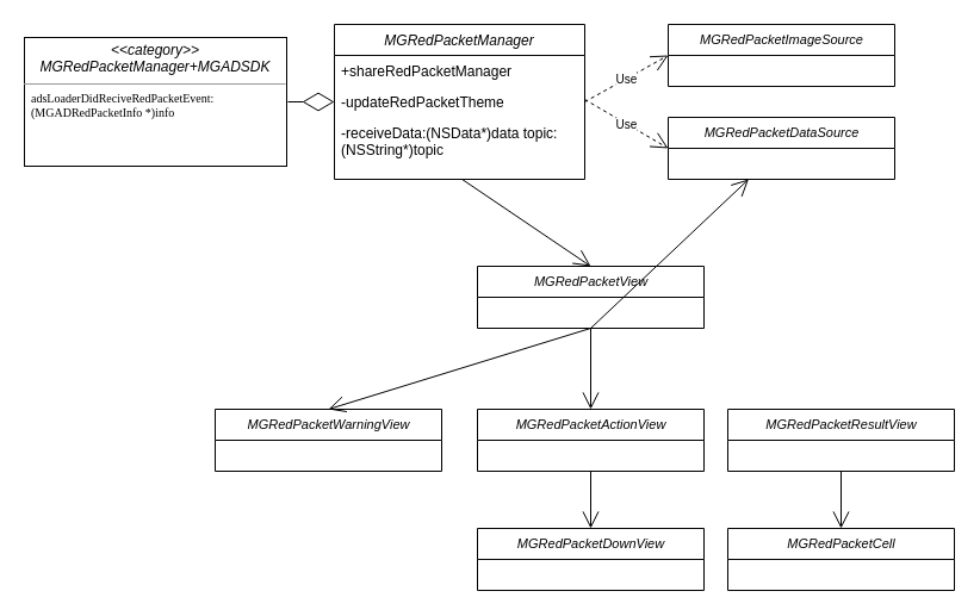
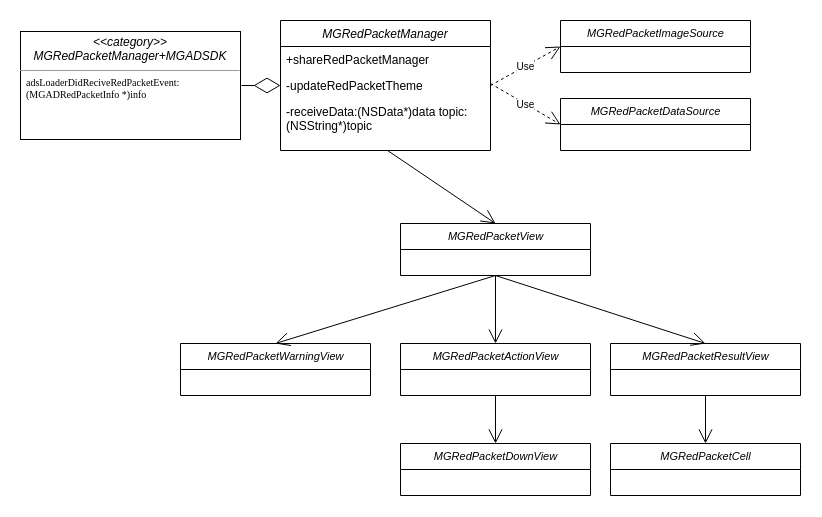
  <mxCell id="0" />
  <mxCell id="1" parent="0" />
  <mxCell id="2" value="" style="group" parent="1" vertex="1" connectable="0"><mxGeometry x="20" y="31" width="220" height="108" as="geometry" /></mxCell>
  <mxCell id="3" value="&lt;p style=&quot;margin: 0px ; margin-top: 4px ; text-align: center&quot;&gt;&lt;i&gt;&amp;lt;&amp;lt;category&amp;gt;&amp;gt;&lt;/i&gt;&lt;br&gt;&lt;span style=&quot;font-style: italic&quot;&gt;MGRedPacketManager+MGADSDK&lt;/span&gt;&lt;/p&gt;&lt;hr size=&quot;1&quot;&gt;&lt;p style=&quot;margin: 0px ; margin-left: 4px&quot;&gt;&lt;br&gt;&lt;/p&gt;" style="verticalAlign=top;align=left;overflow=fill;fontSize=12;fontFamily=Helvetica;html=1;rounded=0;shadow=0;strokeColor=#000000;fillColor=none;gradientColor=none;perimeterSpacing=1;" parent="2" vertex="1"><mxGeometry width="220" height="108" as="geometry" /></mxCell>
  <mxCell id="4" value="&lt;span style=&quot;background-color: rgb(255, 255, 255); font-family: menlo; font-size: 10px;&quot;&gt;adsLoaderDidReciveRedPacketEvent&lt;/span&gt;&lt;span style=&quot;background-color: rgb(255, 255, 255); font-family: menlo; font-size: 10px;&quot;&gt;:(&lt;/span&gt;&lt;span style=&quot;background-color: rgb(255, 255, 255); font-family: menlo; font-size: 10px;&quot;&gt;MGADRedPacketInfo&lt;/span&gt;&lt;span style=&quot;background-color: rgb(255, 255, 255); font-family: menlo; font-size: 10px;&quot;&gt;&amp;nbsp;*)info&lt;/span&gt;" style="text;strokeColor=none;fillColor=none;align=left;verticalAlign=top;spacingLeft=4;spacingRight=4;overflow=hidden;rotatable=0;points=[[0,0.5],[1,0.5]];portConstraint=eastwest;rounded=0;shadow=0;html=1;whiteSpace=wrap;fontSize=10;" parent="2" vertex="1"><mxGeometry y="38.571" width="215" height="30.857" as="geometry" /></mxCell>
  <mxCell id="5" value="" style="endArrow=diamondThin;endFill=0;endSize=24;html=1;fontSize=10;exitX=1;exitY=0.5;exitDx=0;exitDy=0;" parent="1" source="3" target="8" edge="1"><mxGeometry width="160" relative="1" as="geometry"><mxPoint x="210" y="233" as="sourcePoint" /><mxPoint x="370" y="233" as="targetPoint" /></mxGeometry></mxCell>
  <mxCell id="6" value="MGRedPacketManager" style="swimlane;fontStyle=2;align=center;verticalAlign=top;childLayout=stackLayout;horizontal=1;startSize=26;horizontalStack=0;resizeParent=1;resizeLast=0;collapsible=1;marginBottom=0;rounded=0;shadow=0;strokeWidth=1;" parent="1" vertex="1"><mxGeometry x="280" y="20" width="210" height="130" as="geometry"><mxRectangle x="290" y="167" width="160" height="26" as="alternateBounds" /></mxGeometry></mxCell>
  <mxCell id="7" value="+shareRedPacketManager" style="text;align=left;verticalAlign=top;spacingLeft=4;spacingRight=4;overflow=hidden;rotatable=0;points=[[0,0.5],[1,0.5]];portConstraint=eastwest;" parent="6" vertex="1"><mxGeometry y="26" width="210" height="26" as="geometry" /></mxCell>
  <mxCell id="8" value="-updateRedPacketTheme" style="text;align=left;verticalAlign=top;spacingLeft=4;spacingRight=4;overflow=hidden;rotatable=0;points=[[0,0.5],[1,0.5]];portConstraint=eastwest;rounded=0;shadow=0;html=0;" parent="6" vertex="1"><mxGeometry y="52" width="210" height="26" as="geometry" /></mxCell>
  <mxCell id="9" value="-receiveData:(NSData*)data topic:(NSString*)topic " style="text;align=left;verticalAlign=top;spacingLeft=4;spacingRight=4;overflow=hidden;rotatable=0;points=[[0,0.5],[1,0.5]];portConstraint=eastwest;rounded=0;shadow=0;html=0;whiteSpace=wrap;" parent="6" vertex="1"><mxGeometry y="78" width="210" height="52" as="geometry" /></mxCell>
  <mxCell id="10" value="&lt;span style=&quot;font-size: 11px&quot;&gt;&lt;i&gt;MGRedPacketView&lt;/i&gt;&lt;/span&gt;" style="swimlane;fontStyle=0;childLayout=stackLayout;horizontal=1;startSize=26;fillColor=none;horizontalStack=0;resizeParent=1;resizeParentMax=0;resizeLast=0;collapsible=1;marginBottom=0;rounded=0;shadow=0;strokeColor=#000000;fontSize=10;align=center;html=1;" parent="1" vertex="1"><mxGeometry x="400" y="223" width="190" height="52" as="geometry" /></mxCell>
  <mxCell id="11" value="" style="endArrow=open;endFill=1;endSize=12;html=1;fontSize=10;exitX=0.51;exitY=1;exitDx=0;exitDy=0;exitPerimeter=0;entryX=0.5;entryY=0;entryDx=0;entryDy=0;" parent="1" source="9" target="10" edge="1"><mxGeometry width="160" relative="1" as="geometry"><mxPoint x="393.95" y="163.016" as="sourcePoint" /><mxPoint x="285" y="233" as="targetPoint" /></mxGeometry></mxCell>
  <mxCell id="12" value="&lt;span style=&quot;font-size: 11px&quot;&gt;&lt;i&gt;MGRedPacketResultView&lt;br&gt;&lt;/i&gt;&lt;/span&gt;" style="swimlane;fontStyle=0;childLayout=stackLayout;horizontal=1;startSize=26;fillColor=none;horizontalStack=0;resizeParent=1;resizeParentMax=0;resizeLast=0;collapsible=1;marginBottom=0;rounded=0;shadow=0;strokeColor=#000000;fontSize=10;align=center;html=1;" parent="1" vertex="1"><mxGeometry x="610" y="343" width="190" height="52" as="geometry" /></mxCell>
  <mxCell id="13" value="" style="endArrow=open;endFill=1;endSize=12;html=1;fontSize=10;exitX=0.5;exitY=1;exitDx=0;exitDy=0;entryX=0.5;entryY=0;entryDx=0;entryDy=0;" parent="1" source="10" target="18" edge="1"><mxGeometry width="160" relative="1" as="geometry"><mxPoint x="397.1" y="160" as="sourcePoint" /><mxPoint x="505" y="233" as="targetPoint" /></mxGeometry></mxCell>
  <mxCell id="14" value="" style="endArrow=open;endFill=1;endSize=12;html=1;fontSize=10;exitX=0.5;exitY=1;exitDx=0;exitDy=0;entryX=0.5;entryY=0;entryDx=0;entryDy=0;" parent="1" source="10" target="19" edge="1"><mxGeometry width="160" relative="1" as="geometry"><mxPoint x="407.1" y="170" as="sourcePoint" /><mxPoint x="515" y="243" as="targetPoint" /></mxGeometry></mxCell>
- <mxCell id="15" value="" style="endArrow=open;endFill=1;endSize=12;html=1;fontSize=10;exitX=0.5;exitY=1;exitDx=0;exitDy=0;" parent="1" source="10" target="23" edge="1"><mxGeometry width="160" relative="1" as="geometry"><mxPoint x="417.1" y="180" as="sourcePoint" /><mxPoint x="525" y="253" as="targetPoint" /></mxGeometry></mxCell>
+ <mxCell id="15" value="" style="endArrow=open;endFill=1;endSize=12;html=1;fontSize=10;exitX=0.5;exitY=1;exitDx=0;exitDy=0;entryX=0.5;entryY=0;entryDx=0;entryDy=0;" parent="1" source="10" target="12" edge="1"><mxGeometry width="160" relative="1" as="geometry"><mxPoint x="417.1" y="180" as="sourcePoint" /><mxPoint x="525" y="253" as="targetPoint" /></mxGeometry></mxCell>
  <mxCell id="16" value="" style="endArrow=open;endFill=1;endSize=12;html=1;fontSize=10;exitX=0.5;exitY=1;exitDx=0;exitDy=0;entryX=0.5;entryY=0;entryDx=0;entryDy=0;" parent="1" source="19" target="20" edge="1"><mxGeometry width="160" relative="1" as="geometry"><mxPoint x="505" y="285" as="sourcePoint" /><mxPoint x="509" y="353" as="targetPoint" /></mxGeometry></mxCell>
  <mxCell id="17" value="" style="endArrow=open;endFill=1;endSize=12;html=1;fontSize=10;exitX=0.5;exitY=1;exitDx=0;exitDy=0;entryX=0.5;entryY=0;entryDx=0;entryDy=0;" parent="1" source="12" target="21" edge="1"><mxGeometry width="160" relative="1" as="geometry"><mxPoint x="515" y="295" as="sourcePoint" /><mxPoint x="519" y="363" as="targetPoint" /></mxGeometry></mxCell>
  <mxCell id="18" value="&lt;span style=&quot;font-size: 11px&quot;&gt;&lt;i&gt;MGRedPacketWarningView&lt;br&gt;&lt;/i&gt;&lt;/span&gt;" style="swimlane;fontStyle=0;childLayout=stackLayout;horizontal=1;startSize=26;fillColor=none;horizontalStack=0;resizeParent=1;resizeParentMax=0;resizeLast=0;collapsible=1;marginBottom=0;rounded=0;shadow=0;strokeColor=#000000;fontSize=10;align=center;html=1;" parent="1" vertex="1"><mxGeometry x="180" y="343" width="190" height="52" as="geometry" /></mxCell>
  <mxCell id="19" value="&lt;span style=&quot;font-size: 11px&quot;&gt;&lt;i&gt;MGRedPacketActionView&lt;/i&gt;&lt;/span&gt;" style="swimlane;fontStyle=0;childLayout=stackLayout;horizontal=1;startSize=26;fillColor=none;horizontalStack=0;resizeParent=1;resizeParentMax=0;resizeLast=0;collapsible=1;marginBottom=0;rounded=0;shadow=0;strokeColor=#000000;fontSize=10;align=center;html=1;" parent="1" vertex="1"><mxGeometry x="400" y="343" width="190" height="52" as="geometry" /></mxCell>
  <mxCell id="20" value="&lt;span style=&quot;font-size: 11px&quot;&gt;&lt;i&gt;MGRedPacketDownView&lt;/i&gt;&lt;/span&gt;" style="swimlane;fontStyle=0;childLayout=stackLayout;horizontal=1;startSize=26;fillColor=none;horizontalStack=0;resizeParent=1;resizeParentMax=0;resizeLast=0;collapsible=1;marginBottom=0;rounded=0;shadow=0;strokeColor=#000000;fontSize=10;align=center;html=1;" parent="1" vertex="1"><mxGeometry x="400" y="443" width="190" height="52" as="geometry" /></mxCell>
  <mxCell id="21" value="&lt;span style=&quot;font-size: 11px&quot;&gt;&lt;i&gt;MGRedPacketCell&lt;br&gt;&lt;/i&gt;&lt;/span&gt;" style="swimlane;fontStyle=0;childLayout=stackLayout;horizontal=1;startSize=26;fillColor=none;horizontalStack=0;resizeParent=1;resizeParentMax=0;resizeLast=0;collapsible=1;marginBottom=0;rounded=0;shadow=0;strokeColor=#000000;fontSize=10;align=center;html=1;" parent="1" vertex="1"><mxGeometry x="610" y="443" width="190" height="52" as="geometry" /></mxCell>
  <mxCell id="22" value="&lt;font style=&quot;font-size: 11px&quot;&gt;&lt;i&gt;MGRedPacketImageSource&lt;/i&gt;&lt;/font&gt;" style="swimlane;fontStyle=0;childLayout=stackLayout;horizontal=1;startSize=26;fillColor=none;horizontalStack=0;resizeParent=1;resizeParentMax=0;resizeLast=0;collapsible=1;marginBottom=0;rounded=0;shadow=0;strokeColor=#000000;fontSize=10;align=center;html=1;" parent="1" vertex="1"><mxGeometry x="560" y="20" width="190" height="52" as="geometry" /></mxCell>
  <mxCell id="23" value="&lt;span style=&quot;font-size: 11px&quot;&gt;&lt;i&gt;MGRedPacketDataSource&lt;/i&gt;&lt;/span&gt;" style="swimlane;fontStyle=0;childLayout=stackLayout;horizontal=1;startSize=26;fillColor=none;horizontalStack=0;resizeParent=1;resizeParentMax=0;resizeLast=0;collapsible=1;marginBottom=0;rounded=0;shadow=0;strokeColor=#000000;fontSize=10;align=center;html=1;" parent="1" vertex="1"><mxGeometry x="560" y="98" width="190" height="52" as="geometry" /></mxCell>
  <mxCell id="24" value="Use" style="endArrow=open;endSize=12;dashed=1;html=1;fontSize=10;exitX=1;exitY=0.5;exitDx=0;exitDy=0;entryX=0;entryY=0.5;entryDx=0;entryDy=0;" parent="1" source="8" target="22" edge="1"><mxGeometry width="160" relative="1" as="geometry"><mxPoint x="300" y="293" as="sourcePoint" /><mxPoint x="460" y="293" as="targetPoint" /></mxGeometry></mxCell>
  <mxCell id="25" value="Use" style="endArrow=open;endSize=12;dashed=1;html=1;fontSize=10;entryX=0;entryY=0.5;entryDx=0;entryDy=0;" parent="1" target="23" edge="1"><mxGeometry width="160" relative="1" as="geometry"><mxPoint x="490" y="83" as="sourcePoint" /><mxPoint x="570" y="56" as="targetPoint" /></mxGeometry></mxCell>
